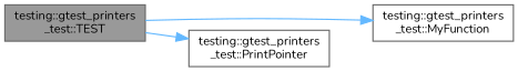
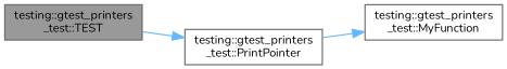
  digraph {
    fontname=Nunito
    rankdir=LR
    node [color=grey40 fillcolor=white fontname=Nunito fontsize=10 shape=box style=filled]
    edge [color=steelblue1 fontname=Nunito fontsize=10 labelfontname=Helvetica labelfontsize=10 style=solid]
    n1 [color=gray40 fillcolor=grey60 fontcolor=black height=0.2 label="testing::gtest_printers\l_test::TEST" width=0.4]
    n2 [height=0.2 label="testing::gtest_printers\l_test::MyFunction" width=0.4]
    n3 [height=0.2 label="testing::gtest_printers\l_test::PrintPointer" width=0.4]
-   n1 -> n2
+   n3 -> n2
    n1 -> n3
  }
